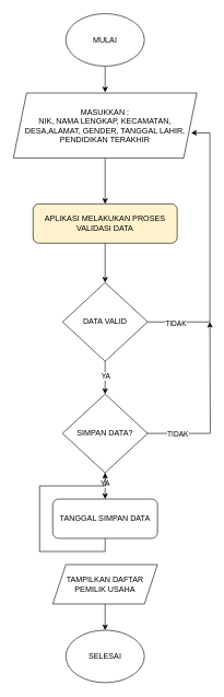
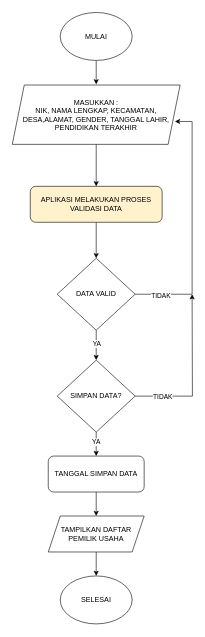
  <mxCell id="0" />
  <mxCell id="1" parent="0" />
  <mxCell id="2" style="edgeStyle=orthogonalEdgeStyle;rounded=0;orthogonalLoop=1;jettySize=auto;html=1;" edge="1" parent="1" source="3"><mxGeometry relative="1" as="geometry"><mxPoint x="160" y="140" as="targetPoint" /></mxGeometry></mxCell>
  <mxCell id="3" value="MULAI" style="ellipse;whiteSpace=wrap;html=1;" vertex="1" parent="1"><mxGeometry x="100" y="20" width="120" height="80" as="geometry" /></mxCell>
  <mxCell id="4" style="edgeStyle=orthogonalEdgeStyle;rounded=0;orthogonalLoop=1;jettySize=auto;html=1;entryX=0.5;entryY=0;entryDx=0;entryDy=0;" edge="1" parent="1" source="11" target="8"><mxGeometry relative="1" as="geometry" /></mxCell>
  <mxCell id="5" value="MASUKKAN :&lt;div&gt;NIK, NAMA LENGKAP, KECAMATAN, DESA,ALAMAT, GENDER, TANGGAL LAHIR, PENDIDIKAN TERAKHIR&lt;/div&gt;" style="shape=parallelogram;perimeter=parallelogramPerimeter;whiteSpace=wrap;html=1;fixedSize=1;" vertex="1" parent="1"><mxGeometry x="20" y="141" width="280" height="99" as="geometry" /></mxCell>
  <mxCell id="6" style="edgeStyle=orthogonalEdgeStyle;rounded=0;orthogonalLoop=1;jettySize=auto;html=1;exitX=0.5;exitY=1;exitDx=0;exitDy=0;entryX=0.5;entryY=0;entryDx=0;entryDy=0;" edge="1" parent="1" source="8" target="16"><mxGeometry relative="1" as="geometry" /></mxCell>
  <mxCell id="7" value="YA" style="edgeLabel;html=1;align=center;verticalAlign=middle;resizable=0;points=[];" vertex="1" connectable="0" parent="6"><mxGeometry x="-0.129" relative="1" as="geometry"><mxPoint as="offset" /></mxGeometry></mxCell>
  <mxCell id="8" value="DATA VALID" style="rhombus;whiteSpace=wrap;html=1;" vertex="1" parent="1"><mxGeometry x="95" y="430" width="130" height="120" as="geometry" /></mxCell>
  <mxCell id="9" value="SELESAI" style="ellipse;whiteSpace=wrap;html=1;" vertex="1" parent="1"><mxGeometry x="100" y="960" width="120" height="80" as="geometry" /></mxCell>
  <mxCell id="10" value="" style="edgeStyle=orthogonalEdgeStyle;rounded=0;orthogonalLoop=1;jettySize=auto;html=1;entryX=0.5;entryY=0;entryDx=0;entryDy=0;" edge="1" parent="1" source="5" target="11"><mxGeometry relative="1" as="geometry"><mxPoint x="160" y="201" as="sourcePoint" /><mxPoint x="160" y="336" as="targetPoint" /></mxGeometry></mxCell>
  <mxCell id="11" value="APLIKASI MELAKUKAN PROSES VALIDASI DATA" style="rounded=1;whiteSpace=wrap;html=1;fillColor=#fff2cc;" vertex="1" parent="1"><mxGeometry x="50" y="310" width="220" height="60" as="geometry" /></mxCell>
  <mxCell id="12" style="edgeStyle=orthogonalEdgeStyle;rounded=0;orthogonalLoop=1;jettySize=auto;html=1;exitX=1;exitY=0.5;exitDx=0;exitDy=0;" edge="1" parent="1" source="16"><mxGeometry relative="1" as="geometry"><mxPoint x="320" y="490" as="targetPoint" /></mxGeometry></mxCell>
  <mxCell id="13" value="TIDAK" style="edgeLabel;html=1;align=center;verticalAlign=middle;resizable=0;points=[];" vertex="1" connectable="0" parent="12"><mxGeometry x="-0.659" y="-1" relative="1" as="geometry"><mxPoint as="offset" /></mxGeometry></mxCell>
  <mxCell id="14" style="edgeStyle=orthogonalEdgeStyle;rounded=0;orthogonalLoop=1;jettySize=auto;html=1;entryX=0.5;entryY=0;entryDx=0;entryDy=0;" edge="1" parent="1" source="16"><mxGeometry relative="1" as="geometry"><mxPoint x="160" y="760" as="targetPoint" /></mxGeometry></mxCell>
  <mxCell id="15" value="YA" style="edgeLabel;html=1;align=center;verticalAlign=middle;resizable=0;points=[];" vertex="1" connectable="0" parent="14"><mxGeometry x="-0.199" y="-1" relative="1" as="geometry"><mxPoint as="offset" /></mxGeometry></mxCell>
  <mxCell id="16" value="SIMPAN DATA?" style="rhombus;whiteSpace=wrap;html=1;" vertex="1" parent="1"><mxGeometry x="95" y="600" width="130" height="120" as="geometry" /></mxCell>
  <mxCell id="17" style="edgeStyle=orthogonalEdgeStyle;rounded=0;orthogonalLoop=1;jettySize=auto;html=1;exitX=1;exitY=0.5;exitDx=0;exitDy=0;entryX=0.969;entryY=0.614;entryDx=0;entryDy=0;entryPerimeter=0;" edge="1" parent="1" source="8" target="5"><mxGeometry relative="1" as="geometry"><Array as="points"><mxPoint x="320" y="490" /><mxPoint x="320" y="202" /></Array></mxGeometry></mxCell>
  <mxCell id="18" value="TIDAK" style="edgeLabel;html=1;align=center;verticalAlign=middle;resizable=0;points=[];" vertex="1" connectable="0" parent="17"><mxGeometry x="-0.797" y="-1" relative="1" as="geometry"><mxPoint as="offset" /></mxGeometry></mxCell>
- <mxCell id="19" style="edgeStyle=orthogonalEdgeStyle;rounded=0;orthogonalLoop=1;jettySize=auto;html=1;exitX=0.5;exitY=1;exitDx=0;exitDy=0;" edge="1" parent="1" source="20" target="16"><mxGeometry relative="1" as="geometry" /></mxCell>
+ <mxCell id="19" style="edgeStyle=orthogonalEdgeStyle;rounded=0;orthogonalLoop=1;jettySize=auto;html=1;exitX=0.5;exitY=1;exitDx=0;exitDy=0;entryX=0.5;entryY=0;entryDx=0;entryDy=0;" edge="1" parent="1" source="20" target="22"><mxGeometry relative="1" as="geometry" /></mxCell>
  <mxCell id="20" value="TANGGAL SIMPAN DATA" style="rounded=1;whiteSpace=wrap;html=1;" vertex="1" parent="1"><mxGeometry x="80" y="760" width="160" height="60" as="geometry" /></mxCell>
  <mxCell id="21" style="edgeStyle=orthogonalEdgeStyle;rounded=0;orthogonalLoop=1;jettySize=auto;html=1;exitX=0.5;exitY=1;exitDx=0;exitDy=0;entryX=0.5;entryY=0;entryDx=0;entryDy=0;" edge="1" parent="1" source="22" target="9"><mxGeometry relative="1" as="geometry" /></mxCell>
  <mxCell id="22" value="TAMPILKAN DAFTAR PEMILIK USAHA" style="shape=parallelogram;perimeter=parallelogramPerimeter;whiteSpace=wrap;html=1;fixedSize=1;" vertex="1" parent="1"><mxGeometry x="80" y="860" width="160" height="60" as="geometry" /></mxCell>
